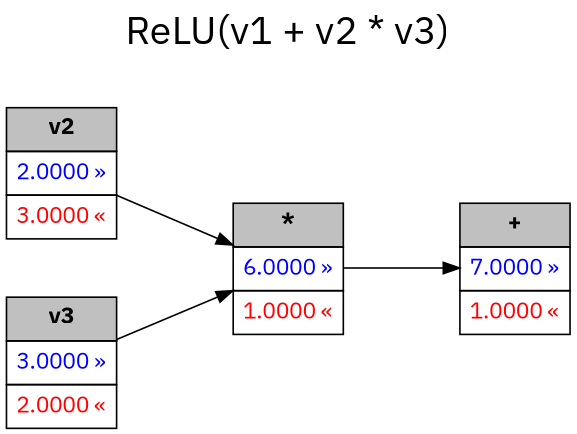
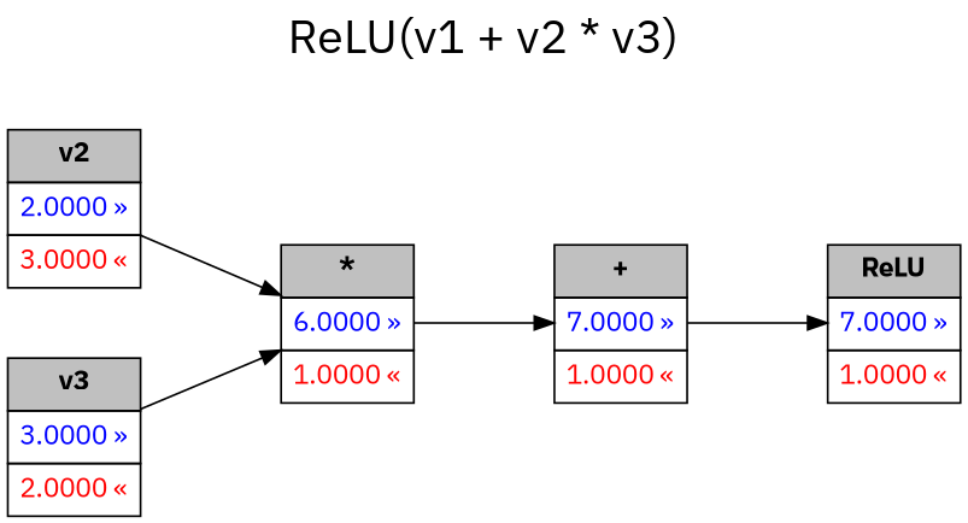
  digraph {
    fontname="IBM Plex Sans"
    fontsize=24
    label="ReLU(v1 + v2 * v3)\n\n"
    labelloc=t
    nodesep=0.5
    rankdir=LR
    ranksep=1
    node [fixedsize=false fontname="IBM Plex Sans" margin=0 shape=none]
    edge [fontname="IBM Plex Sans"]
    n1 [label=<       <table cellborder="1" border="0" cellspacing="0" cellpadding="5">       <tr><td bgcolor="gray"><b>+</b></td></tr>       <tr><td align="right"><font color="blue">7.0000 »</font></td></tr>       <tr><td align="right"><font color="red">1.0000 «</font></td></tr>       </table>     >]
+   n2 [label=<       <table cellborder="1" border="0" cellspacing="0" cellpadding="5">       <tr><td bgcolor="gray"><b>ReLU</b></td></tr>       <tr><td align="right"><font color="blue">7.0000 »</font></td></tr>       <tr><td align="right"><font color="red">1.0000 «</font></td></tr>       </table>     >]
    n3 [label=<       <table cellborder="1" border="0" cellspacing="0" cellpadding="5">       <tr><td bgcolor="gray"><b>v2</b></td></tr>       <tr><td align="right"><font color="blue">2.0000 »</font></td></tr>       <tr><td align="right"><font color="red">3.0000 «</font></td></tr>       </table>     >]
    n4 [label=<       <table cellborder="1" border="0" cellspacing="0" cellpadding="5">       <tr><td bgcolor="gray"><b>*</b></td></tr>       <tr><td align="right"><font color="blue">6.0000 »</font></td></tr>       <tr><td align="right"><font color="red">1.0000 «</font></td></tr>       </table>     >]
    n5 [label=<       <table cellborder="1" border="0" cellspacing="0" cellpadding="5">       <tr><td bgcolor="gray"><b>v3</b></td></tr>       <tr><td align="right"><font color="blue">3.0000 »</font></td></tr>       <tr><td align="right"><font color="red">2.0000 «</font></td></tr>       </table>     >]
+   n1 -> n2
    n3 -> n4
    n4 -> n1
    n5 -> n4
  }
